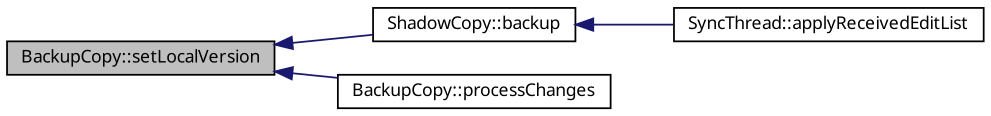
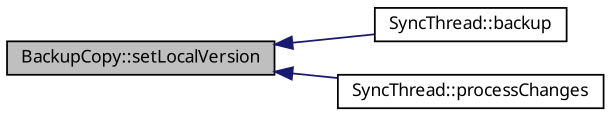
  digraph {
    fontname="Noto Sans"
    rankdir=LR
    node [color=black fillcolor=white fontname="Noto Sans" fontsize=10 shape=record style=filled]
    edge [color=midnightblue dir=back fontname="Noto Sans" fontsize=10 labelfontname="FreeSans.ttf" labelfontsize=10 style=solid]
    n1 [fillcolor=grey75 fontcolor=black height=0.2 label="BackupCopy::setLocalVersion" width=0.4]
-   n2 [height=0.2 label="ShadowCopy::backup" width=0.4]
-   n3 [height=0.2 label="BackupCopy::processChanges" width=0.4]
-   n4 [height=0.2 label="SyncThread::applyReceivedEditList" width=0.4]
+   n2 [height=0.2 label="SyncThread::backup" width=0.4]
+   n3 [height=0.2 label="SyncThread::processChanges" width=0.4]
    n1 -> n2
    n1 -> n3
-   n2 -> n4
  }
